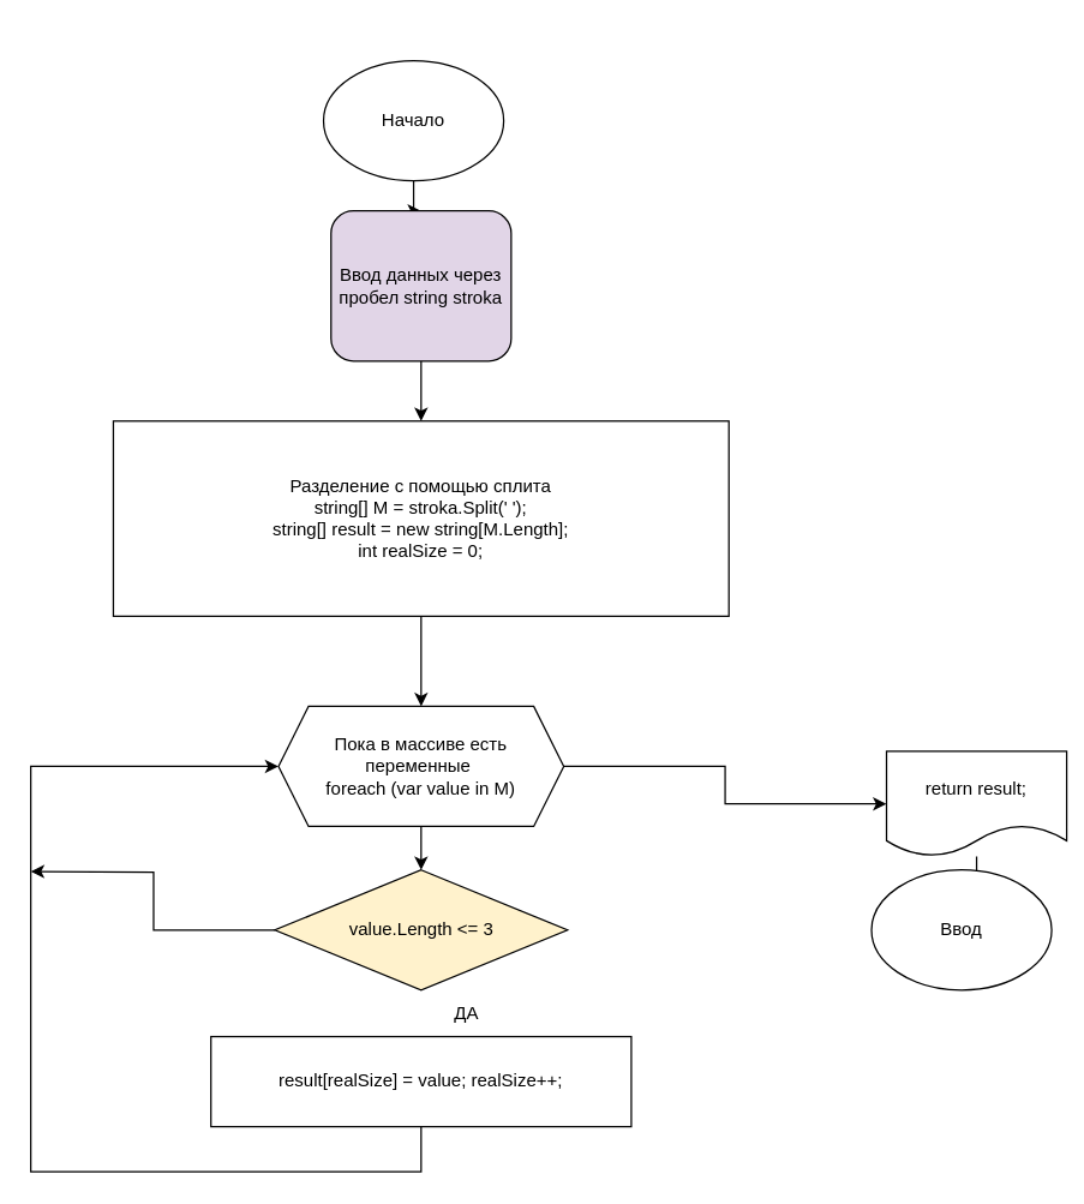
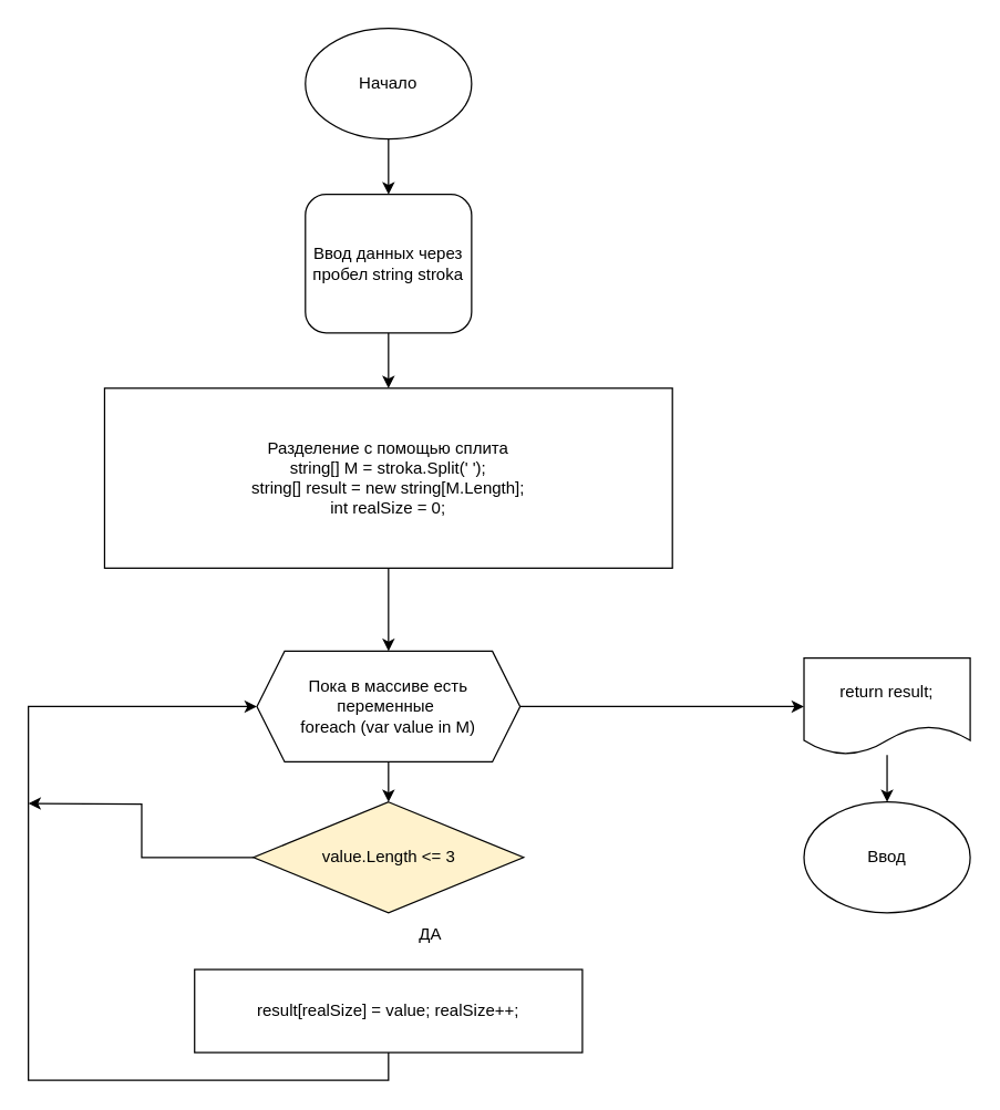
  <mxCell id="0" />
  <mxCell id="1" parent="0" />
  <mxCell id="2" value="" style="edgeStyle=orthogonalEdgeStyle;rounded=0;orthogonalLoop=1;jettySize=auto;html=1;" edge="1" parent="1" source="3" target="5"><mxGeometry relative="1" as="geometry" /></mxCell>
- <mxCell id="3" value="Начало" style="ellipse;whiteSpace=wrap;html=1;" vertex="1" parent="1"><mxGeometry x="215" y="40" width="120" height="80" as="geometry" /></mxCell>
+ <mxCell id="3" value="Начало" style="ellipse;whiteSpace=wrap;html=1;" vertex="1" parent="1"><mxGeometry x="220" y="20" width="120" height="80" as="geometry" /></mxCell>
  <mxCell id="4" value="" style="edgeStyle=orthogonalEdgeStyle;rounded=0;orthogonalLoop=1;jettySize=auto;html=1;" edge="1" parent="1" source="5" target="7"><mxGeometry relative="1" as="geometry" /></mxCell>
- <mxCell id="5" value="Ввод данных через пробел string stroka" style="rounded=1;whiteSpace=wrap;html=1;fillColor=#e1d5e7;" vertex="1" parent="1"><mxGeometry x="220" y="140" width="120" height="100" as="geometry" /></mxCell>
+ <mxCell id="5" value="Ввод данных через пробел string stroka" style="rounded=1;whiteSpace=wrap;html=1;" vertex="1" parent="1"><mxGeometry x="220" y="140" width="120" height="100" as="geometry" /></mxCell>
  <mxCell id="6" value="" style="edgeStyle=orthogonalEdgeStyle;rounded=0;orthogonalLoop=1;jettySize=auto;html=1;" edge="1" parent="1" source="7" target="17"><mxGeometry relative="1" as="geometry" /></mxCell>
  <mxCell id="7" value="Разделение с помощью сплита &lt;br&gt;string[] M = stroka.Split(' '); &lt;br&gt;string[] result = new string[M.Length]; &lt;br&gt;int realSize = 0;" style="rounded=0;whiteSpace=wrap;html=1;" vertex="1" parent="1"><mxGeometry x="75" y="280" width="410" height="130" as="geometry" /></mxCell>
  <mxCell id="8" style="edgeStyle=orthogonalEdgeStyle;rounded=0;orthogonalLoop=1;jettySize=auto;html=1;exitX=0;exitY=0.5;exitDx=0;exitDy=0;" edge="1" parent="1" source="9"><mxGeometry relative="1" as="geometry"><mxPoint x="20" y="580" as="targetPoint" /></mxGeometry></mxCell>
  <mxCell id="9" value="value.Length &lt;= 3" style="rhombus;whiteSpace=wrap;html=1;fillColor=#fff2cc;" vertex="1" parent="1"><mxGeometry x="182.5" y="579" width="195" height="80" as="geometry" /></mxCell>
  <mxCell id="10" style="edgeStyle=orthogonalEdgeStyle;rounded=0;orthogonalLoop=1;jettySize=auto;html=1;" edge="1" parent="1" source="11" target="17"><mxGeometry relative="1" as="geometry"><mxPoint x="60" y="450" as="targetPoint" /><Array as="points"><mxPoint x="280" y="780" /><mxPoint x="20" y="780" /><mxPoint x="20" y="510" /></Array></mxGeometry></mxCell>
- <mxCell id="11" value="result[realSize] = value; realSize++;" style="rounded=0;whiteSpace=wrap;html=1;" vertex="1" parent="1"><mxGeometry x="140" y="690" width="280" height="60" as="geometry" /></mxCell>
+ <mxCell id="11" value="result[realSize] = value; realSize++;" style="rounded=0;whiteSpace=wrap;html=1;" vertex="1" parent="1"><mxGeometry x="140" y="700" width="280" height="60" as="geometry" /></mxCell>
  <mxCell id="12" value="" style="edgeStyle=orthogonalEdgeStyle;rounded=0;orthogonalLoop=1;jettySize=auto;html=1;" edge="1" parent="1" source="13" target="14"><mxGeometry relative="1" as="geometry" /></mxCell>
- <mxCell id="13" value="return result;" style="shape=document;whiteSpace=wrap;html=1;boundedLbl=1;" vertex="1" parent="1"><mxGeometry x="590" y="500" width="120" height="70" as="geometry" /></mxCell>
+ <mxCell id="13" value="return result;" style="shape=document;whiteSpace=wrap;html=1;boundedLbl=1;" vertex="1" parent="1"><mxGeometry x="580" y="475" width="120" height="70" as="geometry" /></mxCell>
  <mxCell id="14" value="Ввод" style="ellipse;whiteSpace=wrap;html=1;" vertex="1" parent="1"><mxGeometry x="580" y="579" width="120" height="80" as="geometry" /></mxCell>
  <mxCell id="15" value="" style="edgeStyle=orthogonalEdgeStyle;rounded=0;orthogonalLoop=1;jettySize=auto;html=1;" edge="1" parent="1" source="17" target="9"><mxGeometry relative="1" as="geometry" /></mxCell>
  <mxCell id="16" style="edgeStyle=orthogonalEdgeStyle;rounded=0;orthogonalLoop=1;jettySize=auto;html=1;entryX=0;entryY=0.5;entryDx=0;entryDy=0;" edge="1" parent="1" source="17" target="13"><mxGeometry relative="1" as="geometry" /></mxCell>
  <mxCell id="17" value="Пока в массиве есть переменные&amp;nbsp;&lt;br&gt;foreach (var value in M)" style="shape=hexagon;perimeter=hexagonPerimeter2;whiteSpace=wrap;html=1;fixedSize=1;" vertex="1" parent="1"><mxGeometry x="185" y="470" width="190" height="80" as="geometry" /></mxCell>
  <mxCell id="18" value="ДА" style="text;html=1;align=center;verticalAlign=middle;resizable=0;points=[];autosize=1;strokeColor=none;fillColor=none;" vertex="1" parent="1"><mxGeometry x="290" y="660" width="40" height="30" as="geometry" /></mxCell>
